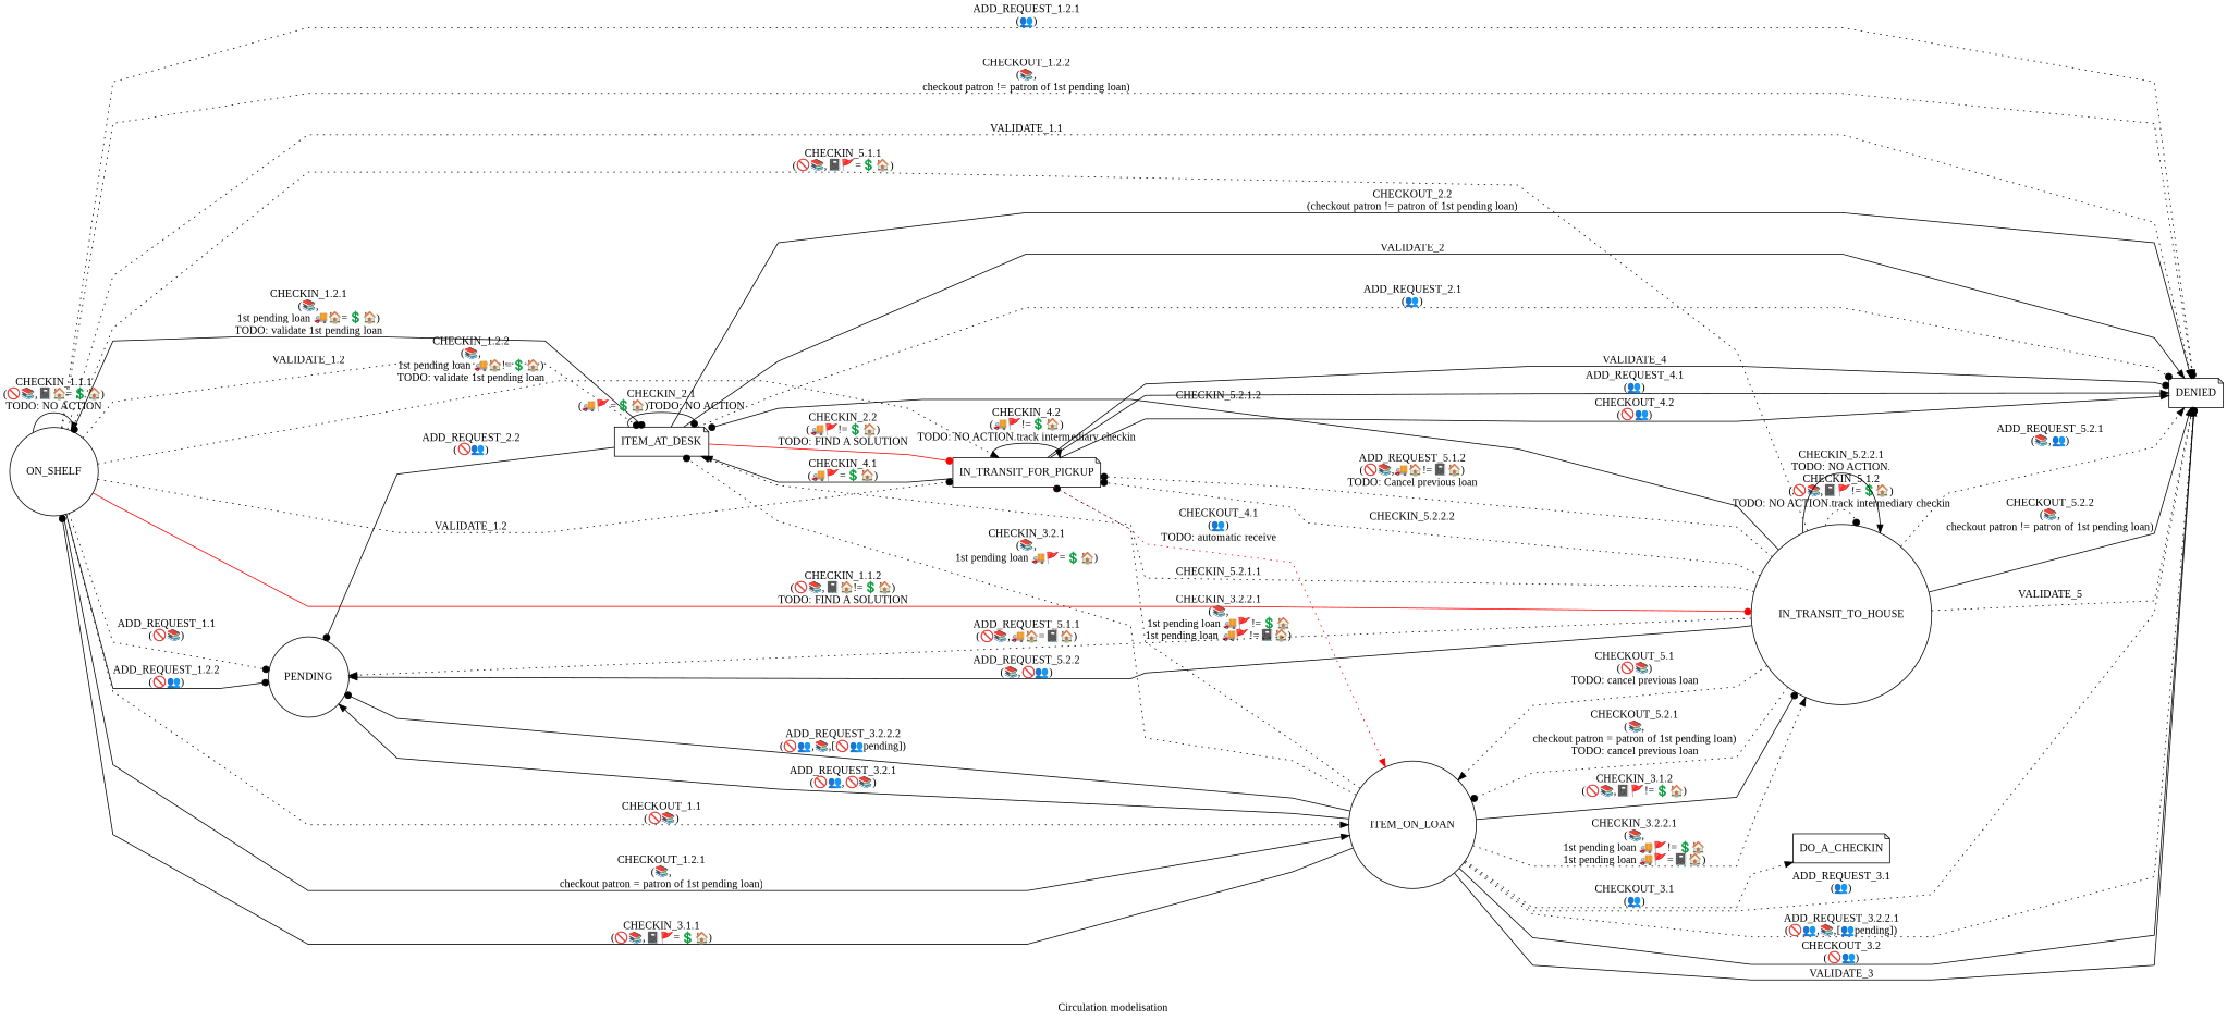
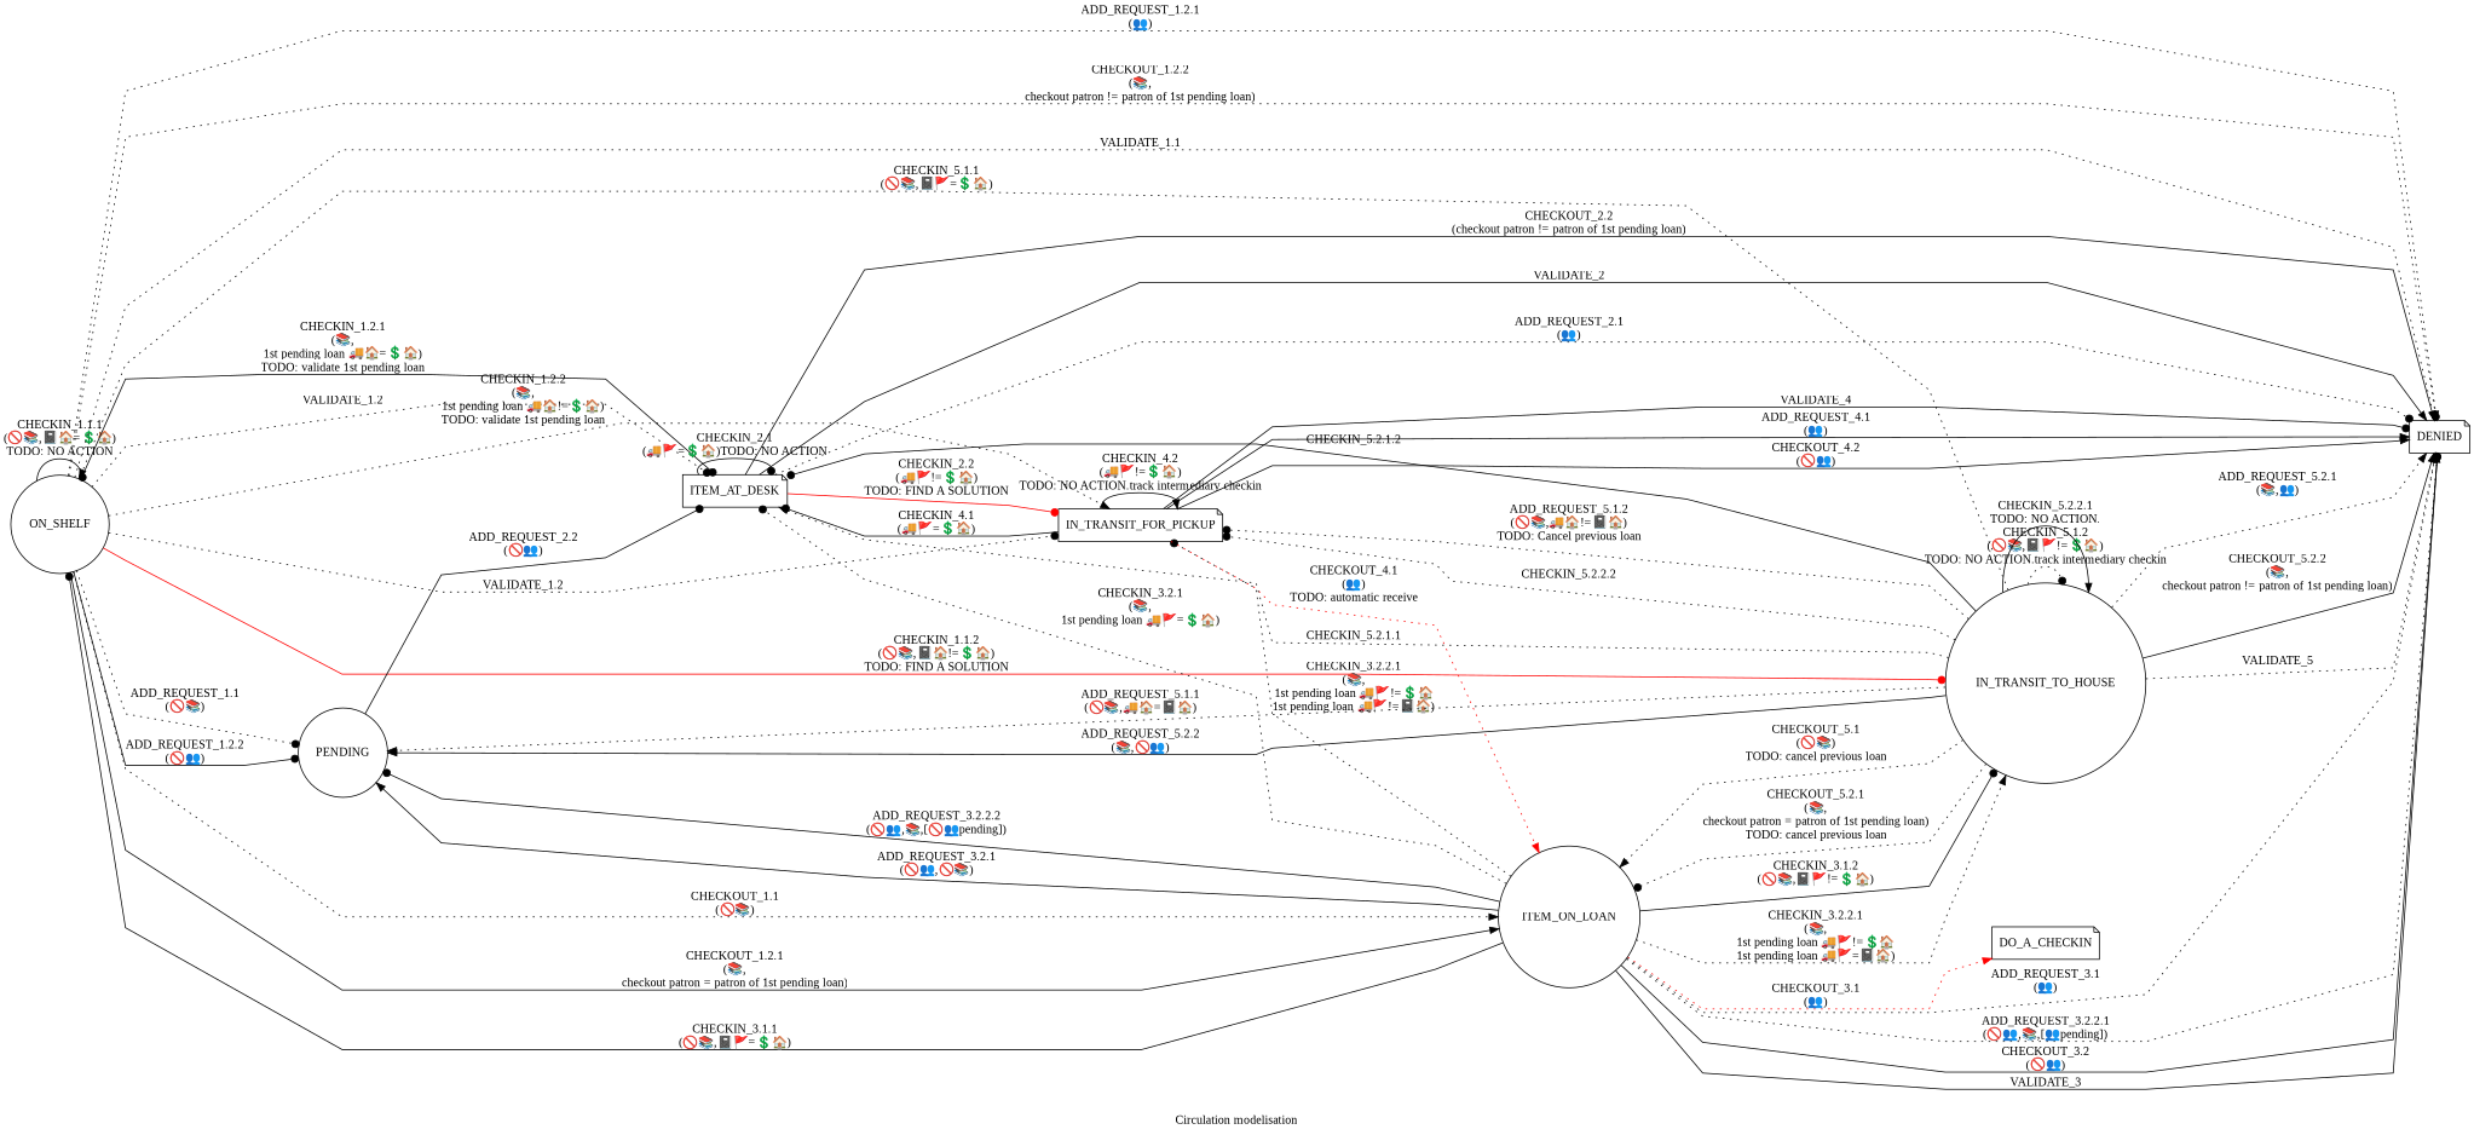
  digraph {
    fontname="Liberation Serif"
    label="Circulation modelisation"
    rankdir=LR
    splines=polyline
    node [fontname="Liberation Serif" shape=circle]
    edge [arrowhead=dot fontname="Liberation Serif" style=dotted]
    n1 [label=ON_SHELF]
    n2 [label=PENDING]
    n3 [label=DENIED shape=note]
    n4 [label=ITEM_AT_DESK shape=note]
    n5 [label=ITEM_ON_LOAN]
    n6 [label=IN_TRANSIT_FOR_PICKUP shape=note]
    n7 [label=IN_TRANSIT_TO_HOUSE]
    n8 [label=DO_A_CHECKIN shape=note]
    n1 -> n1 [label=<CHECKIN_1.1.1<br/>(🚫📚,📓🏠=💲🏠)<br/>TODO: NO ACTION> style=solid]
    n1 -> n2 [label=<ADD_REQUEST_1.1<br/>(🚫📚)>]
    n1 -> n2 [label=<ADD_REQUEST_1.2.2<br/>(🚫👥)> style=solid]
    n1 -> n3 [arrowhead=normal label=<ADD_REQUEST_1.2.1<br/>(👥)>]
    n1 -> n3 [label=<CHECKOUT_1.2.2<br/>(📚,<br/>checkout patron != patron of 1st pending loan)>]
    n1 -> n3 [arrowhead=normal label=<VALIDATE_1.1>]
    n1 -> n4 [label=<CHECKIN_1.2.1<br/>(📚,<br/>1st pending loan 🚚🏠=💲🏠)<br/>TODO: validate 1st pending loan> style=solid]
    n1 -> n4 [label=<VALIDATE_1.2>]
    n1 -> n5 [arrowhead=normal label=<CHECKOUT_1.1<br/>(🚫📚)>]
    n1 -> n5 [arrowhead=normal label=<CHECKOUT_1.2.1<br/>(📚,<br/>checkout patron = patron of 1st pending loan)> style=solid]
    n1 -> n6 [arrowhead=normal label=<CHECKIN_1.2.2<br/>(📚,<br/>1st pending loan 🚚🏠!=💲🏠)<br/>TODO: validate 1st pending loan>]
    n1 -> n6 [label=<VALIDATE_1.2>]
    n1 -> n7 [color=red label=<CHECKIN_1.1.2<br/>(🚫📚,📓🏠!=💲🏠)<br/>TODO: FIND A SOLUTION> style=solid]
-   n4 -> n2 [label=<ADD_REQUEST_2.2<br/>(🚫👥)> style=solid]
+   n2 -> n4 [label=<ADD_REQUEST_2.2<br/>(🚫👥)> style=solid]
    n4 -> n3 [label=<ADD_REQUEST_2.1<br/>(👥)>]
    n4 -> n3 [arrowhead=normal label=<CHECKOUT_2.2<br/>(checkout patron != patron of 1st pending loan)> style=solid]
    n4 -> n3 [arrowhead=normal label=<VALIDATE_2> style=solid]
    n4 -> n4 [label=<CHECKIN_2.1<br/>(🚚🚩=💲🏠)TODO: NO ACTION> style=solid]
    n4 -> n6 [color=red label=<CHECKIN_2.2<br/>(🚚🚩!=💲🏠)<br/>TODO: FIND A SOLUTION> style=solid]
    n5 -> n1 [label=<CHECKIN_3.1.1<br/>(🚫📚,📓🚩=💲🏠)> style=solid]
    n5 -> n2 [arrowhead=normal label=<ADD_REQUEST_3.2.1<br/>(🚫👥,🚫📚)> style=solid]
    n5 -> n2 [label=<ADD_REQUEST_3.2.2.2<br/>(🚫👥,📚,[🚫👥pending])> style=solid]
    n5 -> n3 [arrowhead=normal label=<ADD_REQUEST_3.1<br/>(👥)>]
    n5 -> n3 [label=<ADD_REQUEST_3.2.2.1<br/>(🚫👥,📚,[👥pending])>]
    n5 -> n3 [arrowhead=normal label=<CHECKOUT_3.2<br/>(🚫👥)> style=solid]
    n5 -> n3 [label=<VALIDATE_3> style=solid]
    n5 -> n4 [label=<CHECKIN_3.2.1<br/>(📚,<br/>1st pending loan 🚚🚩=💲🏠)>]
    n5 -> n6 [label=<CHECKIN_3.2.2.1<br/>(📚,<br/>1st pending loan 🚚🚩!=💲🏠<br/>1st pending loan 🚚🚩!=📓🏠)>]
    n5 -> n7 [label=<CHECKIN_3.1.2<br/>(🚫📚,📓🚩!=💲🏠)> style=solid]
    n5 -> n7 [arrowhead=normal label=<CHECKIN_3.2.2.1<br/>(📚,<br/>1st pending loan 🚚🚩!=💲🏠<br/>1st pending loan 🚚🚩=📓🏠)>]
-   n5 -> n8 [arrowhead=normal label=<CHECKOUT_3.1<br/>(👥)>]
+   n5 -> n8 [arrowhead=normal label=<CHECKOUT_3.1<br/>(👥)> color=red]
    n6 -> n3 [arrowhead=normal label=<ADD_REQUEST_4.1<br/>(👥)> style=solid]
    n6 -> n3 [arrowhead=normal label=<CHECKOUT_4.2<br/>(🚫👥)> style=solid]
    n6 -> n3 [label=<VALIDATE_4> style=solid]
-   n6 -> n4 [arrowhead=normal label=<CHECKIN_4.1<br/>(🚚🚩=💲🏠)> style=solid]
+   n6 -> n4 [label=<CHECKIN_4.1<br/>(🚚🚩=💲🏠)> style=solid]
    n6 -> n5 [arrowhead=normal color=red label=<CHECKOUT_4.1<br/>(👥)<br/>TODO: automatic receive>]
    n6 -> n6 [arrowhead=normal label=<CHECKIN_4.2<br/>(🚚🚩!=💲🏠)<br/>TODO: NO ACTION.track intermediary checkin> style=solid]
    n7 -> n1 [arrowhead=normal label=<CHECKIN_5.1.1<br/>(🚫📚,📓🚩=💲🏠)>]
    n7 -> n2 [arrowhead=normal label=<ADD_REQUEST_5.1.1<br/>(🚫📚,🚚🏠=📓🏠)>]
    n7 -> n2 [arrowhead=normal label=<ADD_REQUEST_5.2.2<br/>(📚,🚫👥)> style=solid]
    n7 -> n3 [arrowhead=normal label=<ADD_REQUEST_5.2.1<br/>(📚,👥)>]
    n7 -> n3 [arrowhead=normal label=<CHECKOUT_5.2.2<br/>(📚,<br/>checkout patron != patron of 1st pending loan)> style=solid]
    n7 -> n3 [arrowhead=normal label=<VALIDATE_5>]
    n7 -> n4 [arrowhead=normal label=<CHECKIN_5.2.1.1>]
    n7 -> n4 [label=<CHECKIN_5.2.1.2> style=solid]
    n7 -> n5 [arrowhead=normal label=<CHECKOUT_5.1<br/>(🚫📚)<br/>TODO: cancel previous loan>]
    n7 -> n5 [label=<CHECKOUT_5.2.1<br/>(📚,<br/>checkout patron = patron of 1st pending loan)<br/>TODO: cancel previous loan>]
    n7 -> n6 [label=<ADD_REQUEST_5.1.2<br/>(🚫📚,🚚🏠!=📓🏠)<br/>TODO: Cancel previous loan>]
    n7 -> n6 [label=<CHECKIN_5.2.2.2>]
    n7 -> n7 [label=<CHECKIN_5.1.2<br/>(🚫📚,📓🚩!=💲🏠)<br/>TODO: NO ACTION.track intermediary checkin>]
    n7 -> n7 [arrowhead=normal label=<CHECKIN_5.2.2.1<br/>TODO: NO ACTION.> style=solid]
  }
